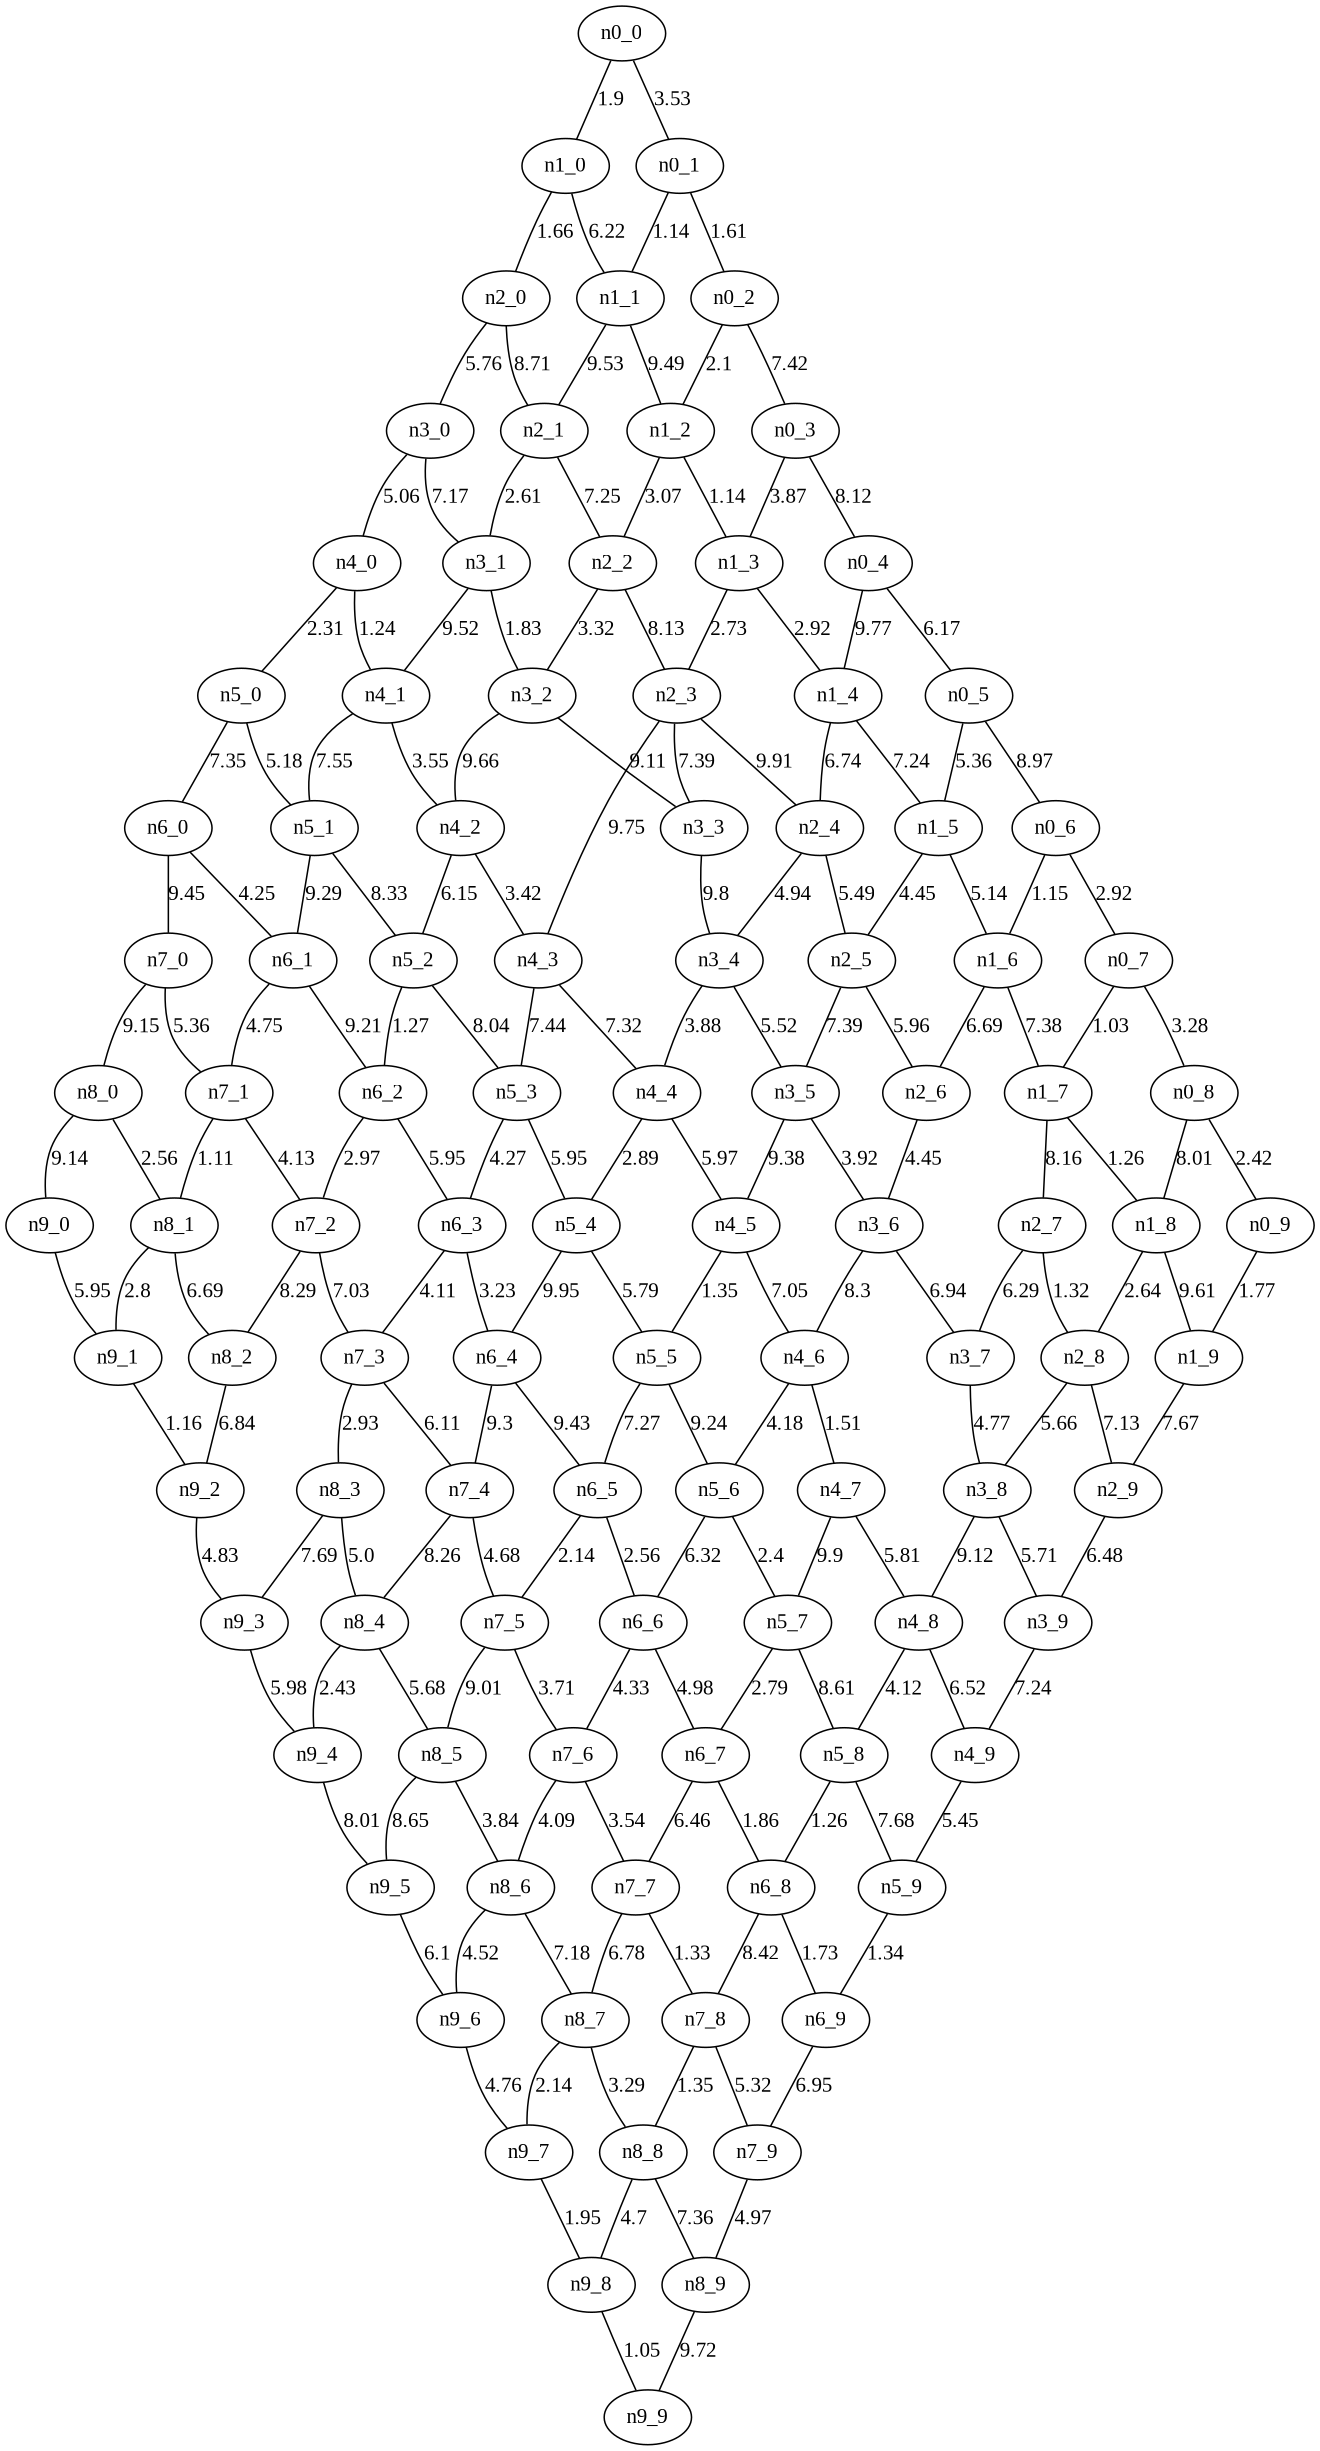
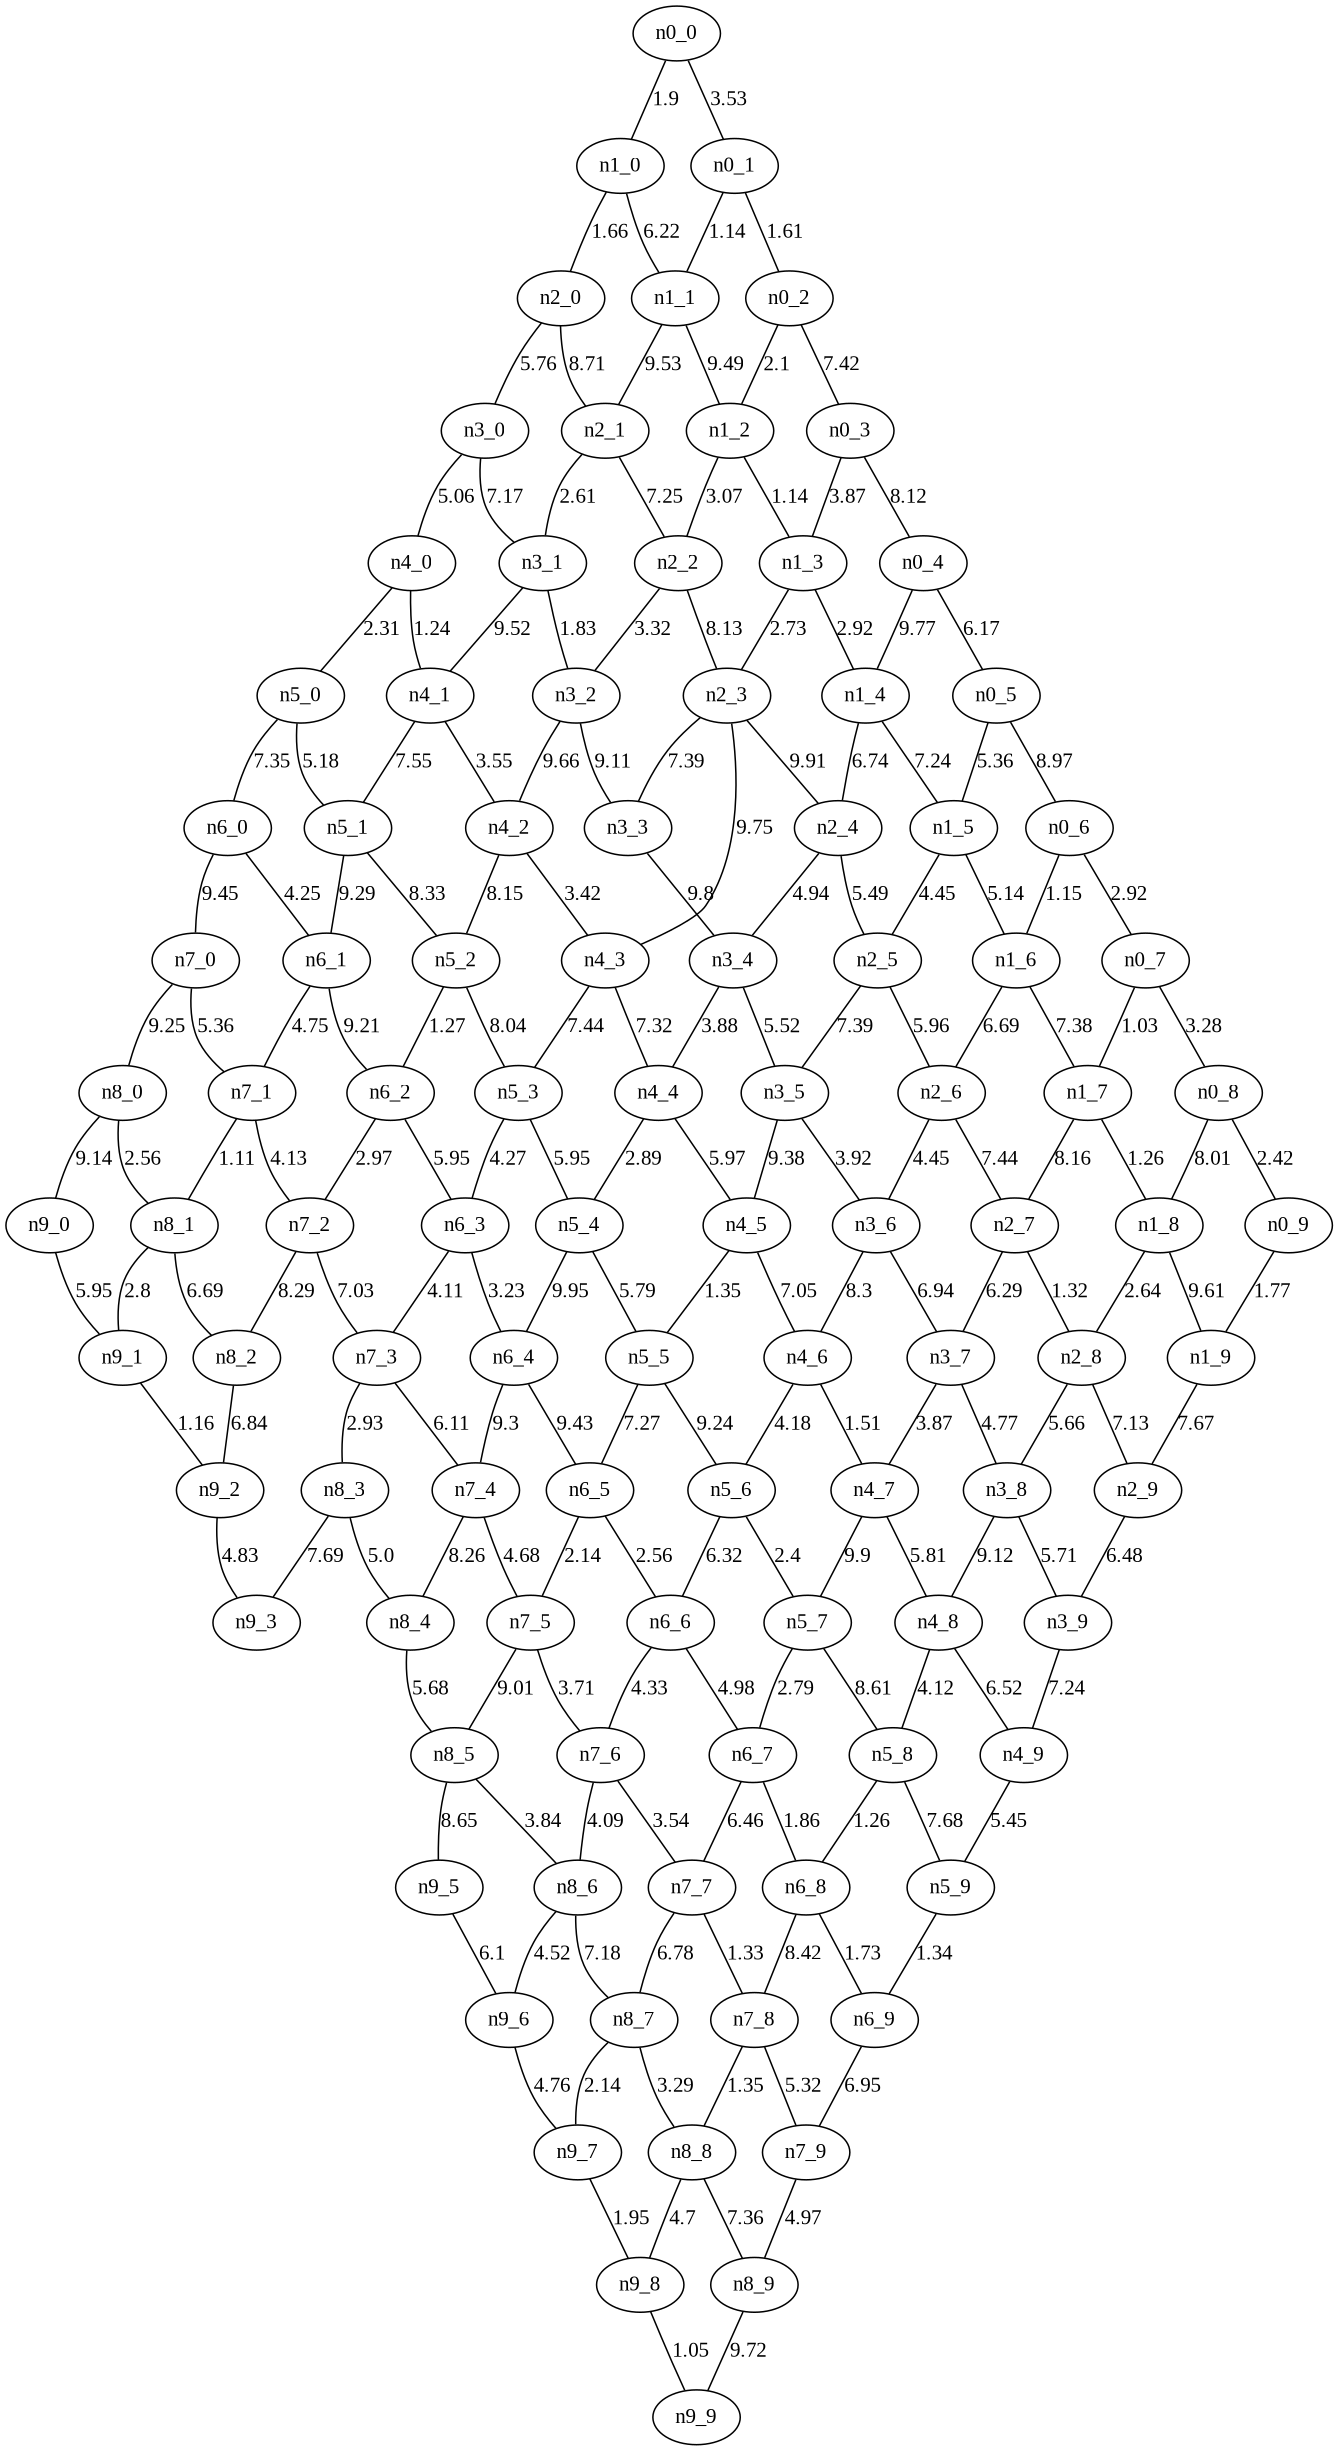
  graph {
    fontname="Liberation Serif"
    node [fontname="Liberation Serif"]
    edge [fontname="Liberation Serif"]
    n9_3
-   n9_4
    n9_5
    n7_3
    n8_3
    n7_4
    n8_4
    n7_5
    n4_6
    n5_6
    n4_7
    n5_7
    n6_6
    n4_8
    n1_9
    n2_9
    n3_9
    n5_1
    n5_2
    n6_1
    n6_2
    n5_3
    n7_1
    n3_7
    n3_8
    n1_6
    n2_6
    n1_7
    n2_7
    n3_6
    n1_8
    n5_4
    n5_5
    n6_4
    n6_5
    n1_0
    n1_1
    n2_0
    n1_2
    n2_1
    n3_0
    n2_8
    n7_6
    n8_6
    n7_7
    n9_6
    n8_7
    n7_8
    n8_5
    n6_3
    n8_8
    n9_8
    n8_9
    n9_9
    n0_4
    n1_4
    n0_5
    n2_4
    n1_5
    n0_6
    n0_1
    n0_2
    n0_3
    n8_1
    n8_2
    n9_1
    n9_2
    n9_7
    n5_8
    n4_9
    n6_7
    n6_8
    n5_9
    n6_9
    n7_2
    n3_1
    n3_2
    n4_1
    n3_3
    n4_2
    n0_7
    n0_8
    n7_9
    n1_3
    n2_3
    n4_3
    n2_2
    n3_4
    n2_5
    n4_4
    n3_5
    n0_0
    n0_9
    n7_0
    n8_0
    n9_0
    n5_0
    n6_0
    n4_0
    n4_5
-   n9_3 -- n9_4 [label=5.98]
-   n9_4 -- n9_5 [label=8.01]
    n9_5 -- n9_6 [label=6.1]
    n7_3 -- n8_3 [label=2.93]
    n7_3 -- n7_4 [label=6.11]
    n8_3 -- n9_3 [label=7.69]
    n8_3 -- n8_4 [label=5.0]
    n7_4 -- n8_4 [label=8.26]
    n7_4 -- n7_5 [label=4.68]
-   n8_4 -- n9_4 [label=2.43]
    n8_4 -- n8_5 [label=5.68]
    n7_5 -- n7_6 [label=3.71]
    n7_5 -- n8_5 [label=9.01]
    n4_6 -- n5_6 [label=4.18]
    n4_6 -- n4_7 [label=1.51]
    n5_6 -- n5_7 [label=2.4]
    n5_6 -- n6_6 [label=6.32]
    n4_7 -- n5_7 [label=9.9]
    n4_7 -- n4_8 [label=5.81]
    n5_7 -- n5_8 [label=8.61]
    n5_7 -- n6_7 [label=2.79]
    n6_6 -- n7_6 [label=4.33]
    n6_6 -- n6_7 [label=4.98]
    n4_8 -- n5_8 [label=4.12]
    n4_8 -- n4_9 [label=6.52]
    n1_9 -- n2_9 [label=7.67]
    n2_9 -- n3_9 [label=6.48]
    n3_9 -- n4_9 [label=7.24]
    n5_1 -- n5_2 [label=8.33]
    n5_1 -- n6_1 [label=9.29]
    n5_2 -- n6_2 [label=1.27]
    n5_2 -- n5_3 [label=8.04]
    n6_1 -- n6_2 [label=9.21]
    n6_1 -- n7_1 [label=4.75]
    n6_2 -- n6_3 [label=5.95]
    n6_2 -- n7_2 [label=2.97]
    n5_3 -- n5_4 [label=5.95]
    n5_3 -- n6_3 [label=4.27]
    n7_1 -- n8_1 [label=1.11]
    n7_1 -- n7_2 [label=4.13]
+   n3_7 -- n4_7 [label=3.87]
    n3_7 -- n3_8 [label=4.77]
    n3_8 -- n4_8 [label=9.12]
    n3_8 -- n3_9 [label=5.71]
    n1_6 -- n2_6 [label=6.69]
    n1_6 -- n1_7 [label=7.38]
+   n2_6 -- n2_7 [label=7.44]
    n2_6 -- n3_6 [label=4.45]
    n1_7 -- n2_7 [label=8.16]
    n1_7 -- n1_8 [label=1.26]
    n2_7 -- n3_7 [label=6.29]
    n2_7 -- n2_8 [label=1.32]
    n3_6 -- n4_6 [label=8.3]
    n3_6 -- n3_7 [label=6.94]
    n1_8 -- n1_9 [label=9.61]
    n1_8 -- n2_8 [label=2.64]
    n5_4 -- n5_5 [label=5.79]
    n5_4 -- n6_4 [label=9.95]
    n5_5 -- n5_6 [label=9.24]
    n5_5 -- n6_5 [label=7.27]
    n6_4 -- n7_4 [label=9.3]
    n6_4 -- n6_5 [label=9.43]
    n6_5 -- n7_5 [label=2.14]
    n6_5 -- n6_6 [label=2.56]
    n1_0 -- n1_1 [label=6.22]
    n1_0 -- n2_0 [label=1.66]
    n1_1 -- n1_2 [label=9.49]
    n1_1 -- n2_1 [label=9.53]
    n2_0 -- n2_1 [label=8.71]
    n2_0 -- n3_0 [label=5.76]
    n1_2 -- n1_3 [label=1.14]
    n1_2 -- n2_2 [label=3.07]
    n2_1 -- n3_1 [label=2.61]
    n2_1 -- n2_2 [label=7.25]
    n3_0 -- n3_1 [label=7.17]
    n3_0 -- n4_0 [label=5.06]
    n2_8 -- n2_9 [label=7.13]
    n2_8 -- n3_8 [label=5.66]
    n7_6 -- n8_6 [label=4.09]
    n7_6 -- n7_7 [label=3.54]
    n8_6 -- n9_6 [label=4.52]
    n8_6 -- n8_7 [label=7.18]
    n7_7 -- n8_7 [label=6.78]
    n7_7 -- n7_8 [label=1.33]
    n9_6 -- n9_7 [label=4.76]
    n8_7 -- n8_8 [label=3.29]
    n8_7 -- n9_7 [label=2.14]
    n7_8 -- n8_8 [label=1.35]
    n7_8 -- n7_9 [label=5.32]
    n8_5 -- n9_5 [label=8.65]
    n8_5 -- n8_6 [label=3.84]
    n6_3 -- n7_3 [label=4.11]
    n6_3 -- n6_4 [label=3.23]
    n8_8 -- n9_8 [label=4.7]
    n8_8 -- n8_9 [label=7.36]
    n9_8 -- n9_9 [label=1.05]
    n8_9 -- n9_9 [label=9.72]
    n0_4 -- n1_4 [label=9.77]
    n0_4 -- n0_5 [label=6.17]
    n1_4 -- n2_4 [label=6.74]
    n1_4 -- n1_5 [label=7.24]
    n0_5 -- n1_5 [label=5.36]
    n0_5 -- n0_6 [label=8.97]
    n2_4 -- n3_4 [label=4.94]
    n2_4 -- n2_5 [label=5.49]
    n1_5 -- n1_6 [label=5.14]
    n1_5 -- n2_5 [label=4.45]
    n0_6 -- n1_6 [label=1.15]
    n0_6 -- n0_7 [label=2.92]
    n0_1 -- n1_1 [label=1.14]
    n0_1 -- n0_2 [label=1.61]
    n0_2 -- n1_2 [label=2.1]
    n0_2 -- n0_3 [label=7.42]
    n0_3 -- n0_4 [label=8.12]
    n0_3 -- n1_3 [label=3.87]
    n8_1 -- n8_2 [label=6.69]
    n8_1 -- n9_1 [label=2.8]
    n8_2 -- n9_2 [label=6.84]
    n9_1 -- n9_2 [label=1.16]
    n9_2 -- n9_3 [label=4.83]
    n9_7 -- n9_8 [label=1.95]
    n5_8 -- n6_8 [label=1.26]
    n5_8 -- n5_9 [label=7.68]
    n4_9 -- n5_9 [label=5.45]
    n6_7 -- n7_7 [label=6.46]
    n6_7 -- n6_8 [label=1.86]
    n6_8 -- n7_8 [label=8.42]
    n6_8 -- n6_9 [label=1.73]
    n5_9 -- n6_9 [label=1.34]
    n6_9 -- n7_9 [label=6.95]
    n7_2 -- n7_3 [label=7.03]
    n7_2 -- n8_2 [label=8.29]
    n3_1 -- n3_2 [label=1.83]
    n3_1 -- n4_1 [label=9.52]
    n3_2 -- n3_3 [label=9.11]
    n3_2 -- n4_2 [label=9.66]
    n4_1 -- n5_1 [label=7.55]
    n4_1 -- n4_2 [label=3.55]
    n3_3 -- n3_4 [label=9.8]
-   n4_2 -- n5_2 [label=6.15]
+   n4_2 -- n5_2 [label=8.15]
    n4_2 -- n4_3 [label=3.42]
    n0_7 -- n1_7 [label=1.03]
    n0_7 -- n0_8 [label=3.28]
    n0_8 -- n1_8 [label=8.01]
    n0_8 -- n0_9 [label=2.42]
    n7_9 -- n8_9 [label=4.97]
    n1_3 -- n1_4 [label=2.92]
    n1_3 -- n2_3 [label=2.73]
    n2_3 -- n2_4 [label=9.91]
    n2_3 -- n3_3 [label=7.39]
    n2_3 -- n4_3 [label=9.75]
    n4_3 -- n5_3 [label=7.44]
    n4_3 -- n4_4 [label=7.32]
    n2_2 -- n3_2 [label=3.32]
    n2_2 -- n2_3 [label=8.13]
    n3_4 -- n4_4 [label=3.88]
    n3_4 -- n3_5 [label=5.52]
    n2_5 -- n2_6 [label=5.96]
    n2_5 -- n3_5 [label=7.39]
    n4_4 -- n5_4 [label=2.89]
    n4_4 -- n4_5 [label=5.97]
    n3_5 -- n3_6 [label=3.92]
    n3_5 -- n4_5 [label=9.38]
    n0_0 -- n1_0 [label=1.9]
    n0_0 -- n0_1 [label=3.53]
    n0_9 -- n1_9 [label=1.77]
    n7_0 -- n7_1 [label=5.36]
-   n7_0 -- n8_0 [label=9.15]
+   n7_0 -- n8_0 [label=9.25]
    n8_0 -- n8_1 [label=2.56]
    n8_0 -- n9_0 [label=9.14]
    n9_0 -- n9_1 [label=5.95]
    n5_0 -- n5_1 [label=5.18]
    n5_0 -- n6_0 [label=7.35]
    n6_0 -- n6_1 [label=4.25]
    n6_0 -- n7_0 [label=9.45]
    n4_0 -- n4_1 [label=1.24]
    n4_0 -- n5_0 [label=2.31]
    n4_5 -- n4_6 [label=7.05]
    n4_5 -- n5_5 [label=1.35]
  }
